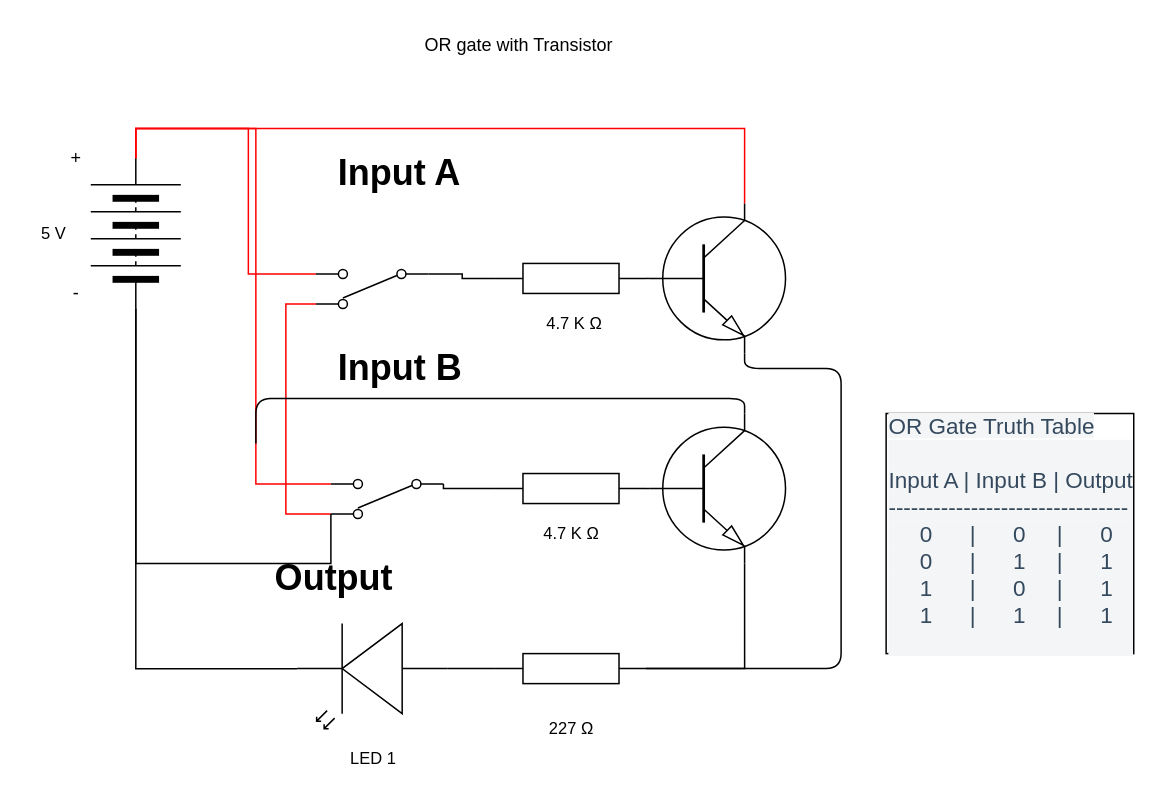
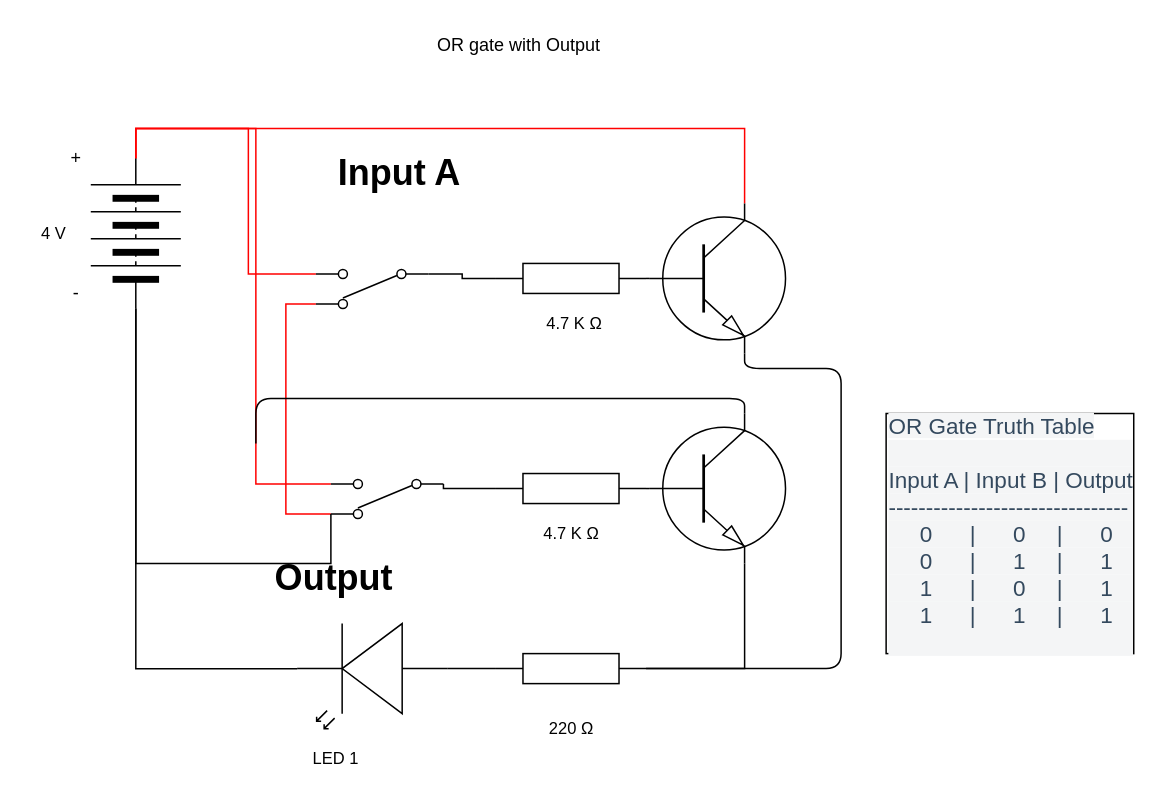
  <mxCell id="0" />
  <mxCell id="1" parent="0" />
  <mxCell id="2" style="edgeStyle=orthogonalEdgeStyle;rounded=0;orthogonalLoop=1;jettySize=auto;html=1;exitX=1;exitY=0.5;exitDx=0;exitDy=0;entryX=1;entryY=0.885;entryDx=0;entryDy=0;entryPerimeter=0;endArrow=none;endFill=0;strokeColor=#FF0000;" parent="1" source="5" target="22" edge="1"><mxGeometry relative="1" as="geometry" /></mxCell>
  <mxCell id="3" style="edgeStyle=orthogonalEdgeStyle;rounded=0;orthogonalLoop=1;jettySize=auto;html=1;exitX=1;exitY=0.5;exitDx=0;exitDy=0;entryX=1;entryY=0.885;entryDx=0;entryDy=0;entryPerimeter=0;endArrow=none;endFill=0;strokeColor=#FF0000;" parent="1" source="5" target="30" edge="1"><mxGeometry relative="1" as="geometry"><Array as="points"><mxPoint x="90" y="85" /><mxPoint x="170" y="85" /><mxPoint x="170" y="322" /></Array></mxGeometry></mxCell>
  <mxCell id="4" style="edgeStyle=orthogonalEdgeStyle;rounded=0;orthogonalLoop=1;jettySize=auto;html=1;exitX=1;exitY=0.5;exitDx=0;exitDy=0;entryX=0.7;entryY=0;entryDx=0;entryDy=0;entryPerimeter=0;endArrow=none;endFill=0;strokeColor=#FF0000;" parent="1" source="5" target="20" edge="1"><mxGeometry relative="1" as="geometry" /></mxCell>
  <mxCell id="5" value="" style="pointerEvents=1;verticalLabelPosition=bottom;shadow=0;dashed=0;align=center;html=1;verticalAlign=top;shape=mxgraph.electrical.miscellaneous.batteryStack;rotation=-90;" parent="1" vertex="1"><mxGeometry x="40" y="125" width="100" height="60" as="geometry" /></mxCell>
  <mxCell id="6" style="edgeStyle=orthogonalEdgeStyle;rounded=0;orthogonalLoop=1;jettySize=auto;html=1;exitX=1;exitY=0.57;exitDx=0;exitDy=0;exitPerimeter=0;entryX=0;entryY=0.5;entryDx=0;entryDy=0;endArrow=none;endFill=0;strokeColor=#000000;" parent="1" source="7" target="5" edge="1"><mxGeometry relative="1" as="geometry" /></mxCell>
  <mxCell id="7" value="" style="verticalLabelPosition=bottom;shadow=0;dashed=0;align=center;html=1;verticalAlign=top;shape=mxgraph.electrical.opto_electronics.led_2;pointerEvents=1;rotation=-180;" parent="1" vertex="1"><mxGeometry x="197.5" y="415" width="100" height="70" as="geometry" /></mxCell>
- <mxCell id="8" value="5 V" style="text;html=1;align=center;verticalAlign=middle;resizable=0;points=[];autosize=1;strokeColor=none;fillColor=none;fontSize=11;fontFamily=Helvetica;fontColor=default;" parent="1" vertex="1"><mxGeometry x="20" y="145" width="30" height="20" as="geometry" /></mxCell>
- <mxCell id="9" value="227&amp;nbsp;Ω" style="text;html=1;align=center;verticalAlign=middle;resizable=0;points=[];autosize=1;strokeColor=none;fillColor=none;fontSize=11;fontFamily=Helvetica;fontColor=default;" parent="1" vertex="1"><mxGeometry x="360" y="475" width="40" height="20" as="geometry" /></mxCell>
- <mxCell id="10" value="LED 1" style="text;html=1;align=center;verticalAlign=middle;resizable=0;points=[];autosize=1;strokeColor=none;fillColor=none;fontSize=11;fontFamily=Helvetica;fontColor=default;" parent="1" vertex="1"><mxGeometry x="222.5" y="495" width="50" height="20" as="geometry" /></mxCell>
- <mxCell id="11" value="OR gate with Transistor" style="text;html=1;align=center;verticalAlign=middle;resizable=0;points=[];autosize=1;strokeColor=none;fillColor=none;" parent="1" vertex="1"><mxGeometry x="275" y="20" width="140" height="20" as="geometry" /></mxCell>
+ <mxCell id="8" value="4 V" style="text;html=1;align=center;verticalAlign=middle;resizable=0;points=[];autosize=1;strokeColor=none;fillColor=none;fontSize=11;fontFamily=Helvetica;fontColor=default;" parent="1" vertex="1"><mxGeometry x="20" y="145" width="30" height="20" as="geometry" /></mxCell>
+ <mxCell id="9" value="220&amp;nbsp;Ω" style="text;html=1;align=center;verticalAlign=middle;resizable=0;points=[];autosize=1;strokeColor=none;fillColor=none;fontSize=11;fontFamily=Helvetica;fontColor=default;" parent="1" vertex="1"><mxGeometry x="360" y="475" width="40" height="20" as="geometry" /></mxCell>
+ <mxCell id="10" value="LED 1" style="text;html=1;align=center;verticalAlign=middle;resizable=0;points=[];autosize=1;strokeColor=none;fillColor=none;fontSize=11;fontFamily=Helvetica;fontColor=default;" parent="1" vertex="1"><mxGeometry x="197.5" y="495" width="50" height="20" as="geometry" /></mxCell>
+ <mxCell id="11" value="OR gate with Output" style="text;html=1;align=center;verticalAlign=middle;resizable=0;points=[];autosize=1;strokeColor=none;fillColor=none;" parent="1" vertex="1"><mxGeometry x="275" y="20" width="140" height="20" as="geometry" /></mxCell>
  <mxCell id="12" value="&lt;span style=&quot;color: rgb(52 , 73 , 94) ; font-size: 15px ; font-style: normal ; font-weight: 400 ; letter-spacing: normal ; text-align: left ; text-indent: 0px ; text-transform: none ; word-spacing: 0px ; background-color: rgb(244 , 245 , 246) ; display: inline ; float: none&quot;&gt;OR Gate Truth Table&lt;/span&gt;&lt;div style=&quot;color: rgb(52 , 73 , 94) ; font-size: 15px ; font-style: normal ; font-weight: 400 ; letter-spacing: normal ; text-align: left ; text-indent: 0px ; text-transform: none ; word-spacing: 0px ; background-color: rgb(244 , 245 , 246)&quot;&gt;&lt;br&gt;&lt;/div&gt;&lt;div style=&quot;color: rgb(52 , 73 , 94) ; font-size: 15px ; font-style: normal ; font-weight: 400 ; letter-spacing: normal ; text-align: left ; text-indent: 0px ; text-transform: none ; word-spacing: 0px ; background-color: rgb(244 , 245 , 246)&quot;&gt;Input A | Input B | Output&lt;/div&gt;&lt;div style=&quot;color: rgb(52 , 73 , 94) ; font-size: 15px ; font-style: normal ; font-weight: 400 ; letter-spacing: normal ; text-align: left ; text-indent: 0px ; text-transform: none ; word-spacing: 0px ; background-color: rgb(244 , 245 , 246)&quot;&gt;--------------------------------&lt;/div&gt;&lt;div style=&quot;color: rgb(52 , 73 , 94) ; font-size: 15px ; font-style: normal ; font-weight: 400 ; letter-spacing: normal ; text-align: left ; text-indent: 0px ; text-transform: none ; word-spacing: 0px ; background-color: rgb(244 , 245 , 246)&quot;&gt;&amp;nbsp; &amp;nbsp; &amp;nbsp;0&amp;nbsp; &amp;nbsp; &amp;nbsp; |&amp;nbsp; &amp;nbsp; &amp;nbsp; 0&amp;nbsp; &amp;nbsp; &amp;nbsp;|&amp;nbsp; &amp;nbsp; &amp;nbsp; 0&lt;/div&gt;&lt;div style=&quot;color: rgb(52 , 73 , 94) ; font-size: 15px ; font-style: normal ; font-weight: 400 ; letter-spacing: normal ; text-align: left ; text-indent: 0px ; text-transform: none ; word-spacing: 0px ; background-color: rgb(244 , 245 , 246)&quot;&gt;&amp;nbsp; &amp;nbsp; &amp;nbsp;0&amp;nbsp; &amp;nbsp; &amp;nbsp; |&amp;nbsp; &amp;nbsp; &amp;nbsp; 1&amp;nbsp; &amp;nbsp; &amp;nbsp;|&amp;nbsp; &amp;nbsp; &amp;nbsp; 1&lt;/div&gt;&lt;div style=&quot;color: rgb(52 , 73 , 94) ; font-size: 15px ; font-style: normal ; font-weight: 400 ; letter-spacing: normal ; text-align: left ; text-indent: 0px ; text-transform: none ; word-spacing: 0px ; background-color: rgb(244 , 245 , 246)&quot;&gt;&amp;nbsp; &amp;nbsp; &amp;nbsp;1&amp;nbsp; &amp;nbsp; &amp;nbsp; |&amp;nbsp; &amp;nbsp; &amp;nbsp; 0&amp;nbsp; &amp;nbsp; &amp;nbsp;|&amp;nbsp; &amp;nbsp; &amp;nbsp; 1&lt;/div&gt;&lt;div style=&quot;color: rgb(52 , 73 , 94) ; font-size: 15px ; font-style: normal ; font-weight: 400 ; letter-spacing: normal ; text-align: left ; text-indent: 0px ; text-transform: none ; word-spacing: 0px ; background-color: rgb(244 , 245 , 246)&quot;&gt;&amp;nbsp; &amp;nbsp; &amp;nbsp;1&amp;nbsp; &amp;nbsp; &amp;nbsp; |&amp;nbsp; &amp;nbsp; &amp;nbsp; 1&amp;nbsp; &amp;nbsp; &amp;nbsp;|&amp;nbsp; &amp;nbsp; &amp;nbsp; 1&amp;nbsp; &amp;nbsp;&amp;nbsp;&lt;/div&gt;" style="whiteSpace=wrap;html=1;align=left;" parent="1" vertex="1"><mxGeometry x="590" y="275" width="165" height="160" as="geometry" /></mxCell>
  <mxCell id="13" style="edgeStyle=orthogonalEdgeStyle;rounded=0;orthogonalLoop=1;jettySize=auto;html=1;exitX=1;exitY=0.5;exitDx=0;exitDy=0;exitPerimeter=0;entryX=0;entryY=0.5;entryDx=0;entryDy=0;entryPerimeter=0;endArrow=none;endFill=0;" parent="1" source="15" target="20" edge="1"><mxGeometry relative="1" as="geometry" /></mxCell>
  <mxCell id="14" style="edgeStyle=orthogonalEdgeStyle;rounded=0;orthogonalLoop=1;jettySize=auto;html=1;exitX=0;exitY=0.5;exitDx=0;exitDy=0;exitPerimeter=0;entryX=0;entryY=0.885;entryDx=0;entryDy=0;entryPerimeter=0;endArrow=none;endFill=0;" parent="1" source="15" target="22" edge="1"><mxGeometry relative="1" as="geometry" /></mxCell>
  <mxCell id="15" value="" style="pointerEvents=1;verticalLabelPosition=bottom;shadow=0;dashed=0;align=center;html=1;verticalAlign=top;shape=mxgraph.electrical.resistors.resistor_1;" parent="1" vertex="1"><mxGeometry x="330" y="175" width="100" height="20" as="geometry" /></mxCell>
  <mxCell id="16" value="4.7 K Ω" style="text;html=1;align=center;verticalAlign=middle;resizable=0;points=[];autosize=1;strokeColor=none;fillColor=none;fontSize=11;fontFamily=Helvetica;fontColor=default;" parent="1" vertex="1"><mxGeometry x="357.05" y="205" width="50" height="20" as="geometry" /></mxCell>
  <mxCell id="17" value="+" style="text;html=1;align=center;verticalAlign=middle;resizable=0;points=[];autosize=1;strokeColor=none;fillColor=none;" parent="1" vertex="1"><mxGeometry x="40" y="95" width="20" height="20" as="geometry" /></mxCell>
  <mxCell id="18" value="-" style="text;html=1;align=center;verticalAlign=middle;resizable=0;points=[];autosize=1;strokeColor=none;fillColor=none;" parent="1" vertex="1"><mxGeometry x="40" y="185" width="20" height="20" as="geometry" /></mxCell>
  <mxCell id="19" style="edgeStyle=orthogonalEdgeStyle;html=1;exitX=0.7;exitY=1;exitDx=0;exitDy=0;exitPerimeter=0;entryX=0;entryY=0.5;entryDx=0;entryDy=0;entryPerimeter=0;endArrow=none;endFill=0;strokeColor=#000000;elbow=vertical;" parent="1" source="20" target="32" edge="1"><mxGeometry relative="1" as="geometry"><Array as="points"><mxPoint x="496" y="245" /><mxPoint x="560" y="245" /><mxPoint x="560" y="445" /></Array></mxGeometry></mxCell>
  <mxCell id="20" value="" style="verticalLabelPosition=bottom;shadow=0;dashed=0;align=center;html=1;verticalAlign=top;shape=mxgraph.electrical.transistors.npn_transistor_1;comic=0;flipV=0;" parent="1" vertex="1"><mxGeometry x="430" y="135" width="95" height="100" as="geometry" /></mxCell>
  <mxCell id="21" style="edgeStyle=orthogonalEdgeStyle;rounded=0;orthogonalLoop=1;jettySize=auto;html=1;exitX=1;exitY=0.115;exitDx=0;exitDy=0;exitPerimeter=0;entryX=1;entryY=0.115;entryDx=0;entryDy=0;entryPerimeter=0;endArrow=none;endFill=0;strokeColor=#FF0000;" parent="1" source="22" target="30" edge="1"><mxGeometry relative="1" as="geometry" /></mxCell>
  <mxCell id="22" value="" style="pointerEvents=1;verticalLabelPosition=bottom;shadow=0;dashed=0;align=center;html=1;verticalAlign=top;shape=mxgraph.electrical.electro-mechanical.2-way_switch;rotation=-180;" parent="1" vertex="1"><mxGeometry x="210" y="179" width="75" height="26" as="geometry" /></mxCell>
  <mxCell id="23" style="edgeStyle=orthogonalEdgeStyle;rounded=0;orthogonalLoop=1;jettySize=auto;html=1;exitX=0;exitY=0.5;exitDx=0;exitDy=0;exitPerimeter=0;entryX=0;entryY=0.5;entryDx=0;entryDy=0;entryPerimeter=0;endArrow=none;endFill=0;strokeColor=#000000;" parent="1" source="25" target="28" edge="1"><mxGeometry relative="1" as="geometry" /></mxCell>
  <mxCell id="24" style="edgeStyle=orthogonalEdgeStyle;rounded=0;orthogonalLoop=1;jettySize=auto;html=1;exitX=1;exitY=0.5;exitDx=0;exitDy=0;exitPerimeter=0;entryX=0;entryY=0.885;entryDx=0;entryDy=0;entryPerimeter=0;endArrow=none;endFill=0;strokeColor=#000000;" parent="1" source="25" target="30" edge="1"><mxGeometry relative="1" as="geometry" /></mxCell>
  <mxCell id="25" value="" style="pointerEvents=1;verticalLabelPosition=bottom;shadow=0;dashed=0;align=center;html=1;verticalAlign=top;shape=mxgraph.electrical.resistors.resistor_1;rotation=-180;" parent="1" vertex="1"><mxGeometry x="330" y="315" width="100" height="20" as="geometry" /></mxCell>
  <mxCell id="26" style="edgeStyle=orthogonalEdgeStyle;rounded=0;orthogonalLoop=1;jettySize=auto;html=1;exitX=0.7;exitY=1;exitDx=0;exitDy=0;exitPerimeter=0;entryX=0;entryY=0.5;entryDx=0;entryDy=0;entryPerimeter=0;endArrow=none;endFill=0;strokeColor=#000000;" parent="1" source="28" target="32" edge="1"><mxGeometry relative="1" as="geometry" /></mxCell>
  <mxCell id="27" style="edgeStyle=orthogonalEdgeStyle;html=1;exitX=0.7;exitY=0;exitDx=0;exitDy=0;exitPerimeter=0;endArrow=none;endFill=0;strokeColor=#000000;elbow=vertical;" parent="1" source="28" edge="1"><mxGeometry relative="1" as="geometry"><mxPoint x="170" y="295" as="targetPoint" /><Array as="points"><mxPoint x="496" y="265" /><mxPoint x="170" y="265" /></Array></mxGeometry></mxCell>
  <mxCell id="28" value="" style="verticalLabelPosition=bottom;shadow=0;dashed=0;align=center;html=1;verticalAlign=top;shape=mxgraph.electrical.transistors.npn_transistor_1;comic=0;flipV=0;" parent="1" vertex="1"><mxGeometry x="430" y="275" width="95" height="100" as="geometry" /></mxCell>
  <mxCell id="29" style="edgeStyle=orthogonalEdgeStyle;rounded=0;orthogonalLoop=1;jettySize=auto;html=1;exitX=1;exitY=0.115;exitDx=0;exitDy=0;exitPerimeter=0;entryX=0;entryY=0.5;entryDx=0;entryDy=0;endArrow=none;endFill=0;strokeColor=#000000;" parent="1" source="30" target="5" edge="1"><mxGeometry relative="1" as="geometry"><Array as="points"><mxPoint x="220" y="375" /><mxPoint x="90" y="375" /></Array></mxGeometry></mxCell>
  <mxCell id="30" value="" style="pointerEvents=1;verticalLabelPosition=bottom;shadow=0;dashed=0;align=center;html=1;verticalAlign=top;shape=mxgraph.electrical.electro-mechanical.2-way_switch;rotation=-180;" parent="1" vertex="1"><mxGeometry x="220" y="319" width="75" height="26" as="geometry" /></mxCell>
  <mxCell id="31" style="edgeStyle=orthogonalEdgeStyle;rounded=0;orthogonalLoop=1;jettySize=auto;html=1;exitX=1;exitY=0.5;exitDx=0;exitDy=0;exitPerimeter=0;entryX=0;entryY=0.57;entryDx=0;entryDy=0;entryPerimeter=0;endArrow=none;endFill=0;strokeColor=#000000;" parent="1" source="32" target="7" edge="1"><mxGeometry relative="1" as="geometry" /></mxCell>
  <mxCell id="32" value="" style="pointerEvents=1;verticalLabelPosition=bottom;shadow=0;dashed=0;align=center;html=1;verticalAlign=top;shape=mxgraph.electrical.resistors.resistor_1;rotation=-180;" parent="1" vertex="1"><mxGeometry x="330" y="435" width="100" height="20" as="geometry" /></mxCell>
  <mxCell id="33" value="&lt;h1&gt;Input A&lt;/h1&gt;" style="text;html=1;strokeColor=none;fillColor=none;spacing=5;spacingTop=-20;whiteSpace=wrap;overflow=hidden;rounded=0;" parent="1" vertex="1"><mxGeometry x="220" y="95" width="100" height="40" as="geometry" /></mxCell>
- <mxCell id="34" value="&lt;h1&gt;Input B&lt;/h1&gt;" style="text;html=1;strokeColor=none;fillColor=none;spacing=5;spacingTop=-20;whiteSpace=wrap;overflow=hidden;rounded=0;" parent="1" vertex="1"><mxGeometry x="220" y="225" width="100" height="40" as="geometry" /></mxCell>
  <mxCell id="35" value="&lt;h1&gt;Output&lt;/h1&gt;" style="text;html=1;strokeColor=none;fillColor=none;spacing=5;spacingTop=-20;whiteSpace=wrap;overflow=hidden;rounded=0;" parent="1" vertex="1"><mxGeometry x="177.5" y="365" width="100" height="40" as="geometry" /></mxCell>
  <mxCell id="36" value="4.7 K Ω" style="text;html=1;align=center;verticalAlign=middle;resizable=0;points=[];autosize=1;strokeColor=none;fillColor=none;fontSize=11;fontFamily=Helvetica;fontColor=default;" parent="1" vertex="1"><mxGeometry x="355" y="345" width="50" height="20" as="geometry" /></mxCell>
